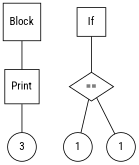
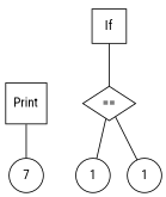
  graph {
    fontname="Roboto Condensed"
    node [fontname="Roboto Condensed" shape=square]
    edge [fontname="Roboto Condensed"]
-   n1 [label=Block]
    n2 [label=Print]
    n3 [label=If]
    n4 [label="==" shape=diamond]
-   n5 [label=3 shape=circle]
+   n5 [label=7 shape=circle]
    n6 [label=1 shape=circle]
    n7 [label=1 shape=circle]
-   n1 -- n2
    n2 -- n5
    n3 -- n4
    n4 -- n6
    n4 -- n7
  }
